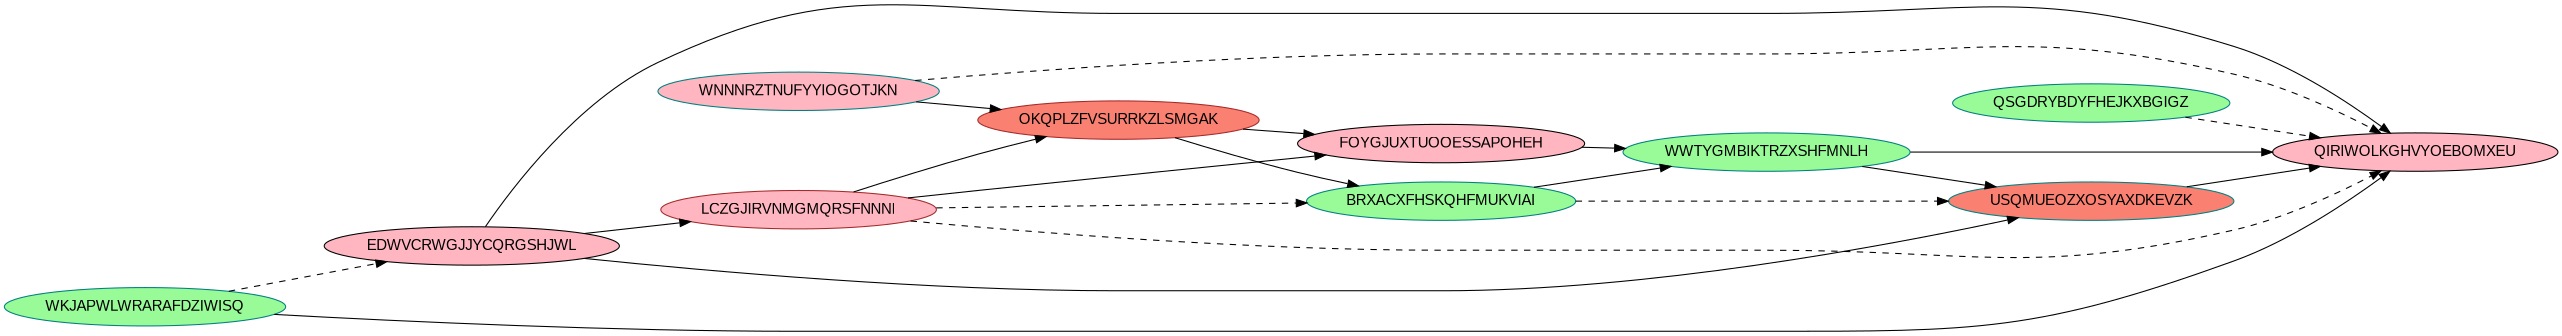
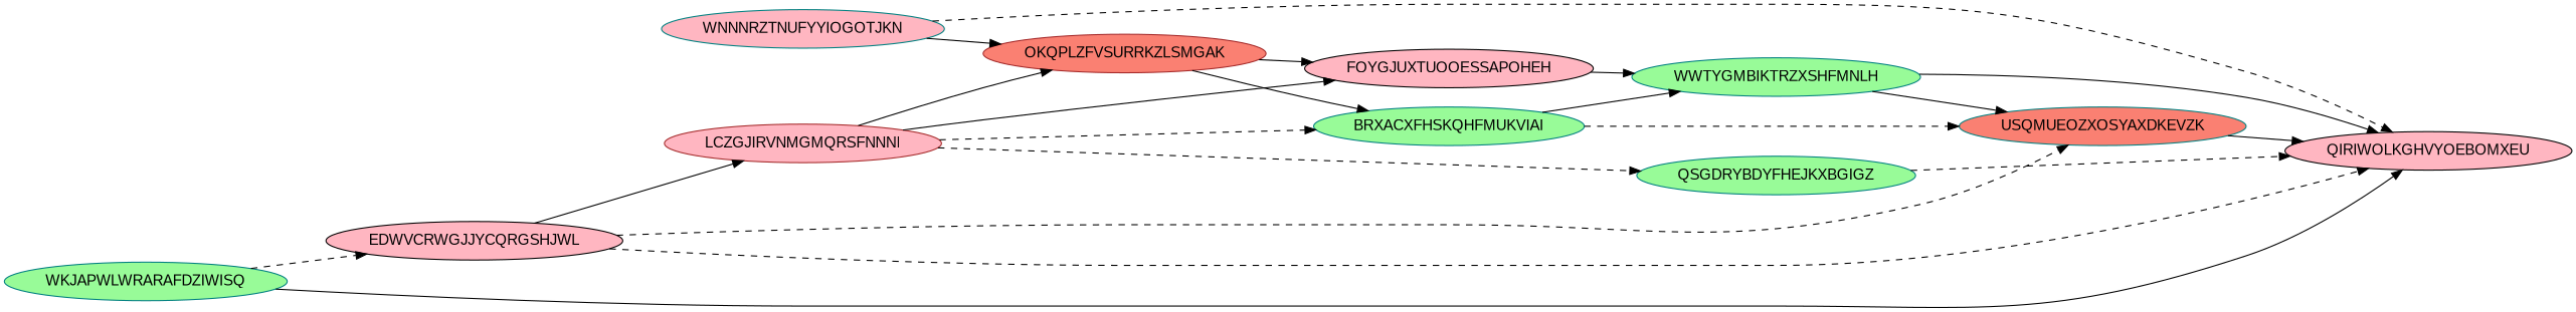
  digraph {
    fontname="Liberation Sans"
    rankdir=LR
    node [Weight=20 color=teal fillcolor=lightpink fontname="Liberation Sans" style=filled]
    edge [Weight=10 fontname="Liberation Sans" style=solid]
    WNNNRZTNUFYYIOGOTJKN [Weight=16]
    OKQPLZFVSURRKZLSMGAK [color=brown fillcolor=salmon]
    QIRIWOLKGHVYOEBOMXEU [Weight=19 color=black]
    LCZGJIRVNMGMQRSFNNNI [Weight=12 color=brown]
    BRXACXFHSKQHFMUKVIAI [Weight=11 fillcolor=palegreen]
    FOYGJUXTUOOESSAPOHEH [Weight=19 color=black]
    QSGDRYBDYFHEJKXBGIGZ [Weight=17 fillcolor=palegreen]
    WWTYGMBIKTRZXSHFMNLH [Weight=10 fillcolor=palegreen]
    USQMUEOZXOSYAXDKEVZK [fillcolor=salmon]
    WKJAPWLWRARAFDZIWISQ [Weight=13 fillcolor=palegreen]
    EDWVCRWGJJYCQRGSHJWL [Weight=15 color=black]
    WNNNRZTNUFYYIOGOTJKN -> OKQPLZFVSURRKZLSMGAK
    WNNNRZTNUFYYIOGOTJKN -> QIRIWOLKGHVYOEBOMXEU [Weight=15 style=dashed]
    OKQPLZFVSURRKZLSMGAK -> BRXACXFHSKQHFMUKVIAI [Weight=15]
    OKQPLZFVSURRKZLSMGAK -> FOYGJUXTUOOESSAPOHEH [Weight=18]
    LCZGJIRVNMGMQRSFNNNI -> OKQPLZFVSURRKZLSMGAK [Weight=17]
    LCZGJIRVNMGMQRSFNNNI -> BRXACXFHSKQHFMUKVIAI [Weight=11 style=dashed]
    LCZGJIRVNMGMQRSFNNNI -> FOYGJUXTUOOESSAPOHEH [Weight=19]
-   LCZGJIRVNMGMQRSFNNNI -> QIRIWOLKGHVYOEBOMXEU [Weight=14 style=dashed]
+   LCZGJIRVNMGMQRSFNNNI -> QSGDRYBDYFHEJKXBGIGZ [Weight=14 style=dashed]
    BRXACXFHSKQHFMUKVIAI -> WWTYGMBIKTRZXSHFMNLH
    BRXACXFHSKQHFMUKVIAI -> USQMUEOZXOSYAXDKEVZK [Weight=12 style=dashed]
    FOYGJUXTUOOESSAPOHEH -> WWTYGMBIKTRZXSHFMNLH
    QSGDRYBDYFHEJKXBGIGZ -> QIRIWOLKGHVYOEBOMXEU [Weight=13 style=dashed]
    WWTYGMBIKTRZXSHFMNLH -> QIRIWOLKGHVYOEBOMXEU [Weight=19]
    WWTYGMBIKTRZXSHFMNLH -> USQMUEOZXOSYAXDKEVZK [Weight=13]
    USQMUEOZXOSYAXDKEVZK -> QIRIWOLKGHVYOEBOMXEU [Weight=14]
    WKJAPWLWRARAFDZIWISQ -> QIRIWOLKGHVYOEBOMXEU [Weight=16]
    WKJAPWLWRARAFDZIWISQ -> EDWVCRWGJJYCQRGSHJWL [Weight=17 style=dashed]
-   EDWVCRWGJJYCQRGSHJWL -> QIRIWOLKGHVYOEBOMXEU [Weight=19]
+   EDWVCRWGJJYCQRGSHJWL -> QIRIWOLKGHVYOEBOMXEU [Weight=19 style=dashed]
    EDWVCRWGJJYCQRGSHJWL -> LCZGJIRVNMGMQRSFNNNI [Weight=14]
-   EDWVCRWGJJYCQRGSHJWL -> USQMUEOZXOSYAXDKEVZK [Weight=13]
+   EDWVCRWGJJYCQRGSHJWL -> USQMUEOZXOSYAXDKEVZK [Weight=13 style=dashed]
  }
